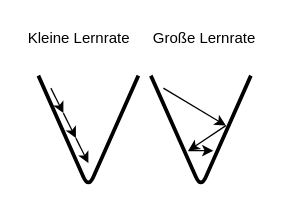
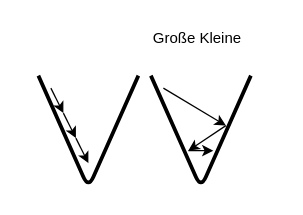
  <mxCell id="0" />
  <mxCell id="1" parent="0" />
  <mxCell id="2" value="" style="endArrow=none;html=1;strokeWidth=3;" edge="1" parent="1"><mxGeometry width="50" height="50" relative="1" as="geometry"><mxPoint x="30" y="60" as="sourcePoint" /><mxPoint x="110" y="60" as="targetPoint" /><Array as="points"><mxPoint x="70" y="150" /></Array></mxGeometry></mxCell>
  <mxCell id="3" value="" style="endArrow=none;html=1;strokeWidth=3;" edge="1" parent="1"><mxGeometry width="50" height="50" relative="1" as="geometry"><mxPoint x="120" y="60" as="sourcePoint" /><mxPoint x="200" y="60" as="targetPoint" /><Array as="points"><mxPoint x="160" y="150" /></Array></mxGeometry></mxCell>
- <mxCell id="4" value="Kleine Lernrate" style="text;html=1;resizable=0;points=[];autosize=1;align=left;verticalAlign=top;spacingTop=-4;" vertex="1" parent="1"><mxGeometry x="20" y="20" width="100" height="20" as="geometry" /></mxCell>
- <mxCell id="5" value="Große Lernrate" style="text;html=1;resizable=0;points=[];autosize=1;align=left;verticalAlign=top;spacingTop=-4;" vertex="1" parent="1"><mxGeometry x="120" y="20" width="100" height="20" as="geometry" /></mxCell>
+ <mxCell id="5" value="Große Kleine" style="text;html=1;resizable=0;points=[];autosize=1;align=left;verticalAlign=top;spacingTop=-4;" vertex="1" parent="1"><mxGeometry x="120" y="20" width="100" height="20" as="geometry" /></mxCell>
  <mxCell id="6" value="" style="endArrow=classic;html=1;" edge="1" parent="1"><mxGeometry width="50" height="50" relative="1" as="geometry"><mxPoint x="40" y="70" as="sourcePoint" /><mxPoint x="50" y="90" as="targetPoint" /></mxGeometry></mxCell>
  <mxCell id="7" value="" style="endArrow=classic;html=1;" edge="1" parent="1"><mxGeometry width="50" height="50" relative="1" as="geometry"><mxPoint x="50" y="90" as="sourcePoint" /><mxPoint x="60" y="110" as="targetPoint" /></mxGeometry></mxCell>
  <mxCell id="8" value="" style="endArrow=classic;html=1;" edge="1" parent="1"><mxGeometry width="50" height="50" relative="1" as="geometry"><mxPoint x="60" y="110" as="sourcePoint" /><mxPoint x="70" y="130" as="targetPoint" /></mxGeometry></mxCell>
  <mxCell id="9" value="" style="endArrow=classic;html=1;" edge="1" parent="1"><mxGeometry width="50" height="50" relative="1" as="geometry"><mxPoint x="130" y="70" as="sourcePoint" /><mxPoint x="180" y="100" as="targetPoint" /></mxGeometry></mxCell>
  <mxCell id="10" value="" style="endArrow=classic;html=1;" edge="1" parent="1"><mxGeometry width="50" height="50" relative="1" as="geometry"><mxPoint x="180" y="100" as="sourcePoint" /><mxPoint x="150" y="120" as="targetPoint" /></mxGeometry></mxCell>
  <mxCell id="11" value="" style="endArrow=classic;html=1;" edge="1" parent="1"><mxGeometry width="50" height="50" relative="1" as="geometry"><mxPoint x="150" y="120" as="sourcePoint" /><mxPoint x="170" y="120" as="targetPoint" /></mxGeometry></mxCell>
